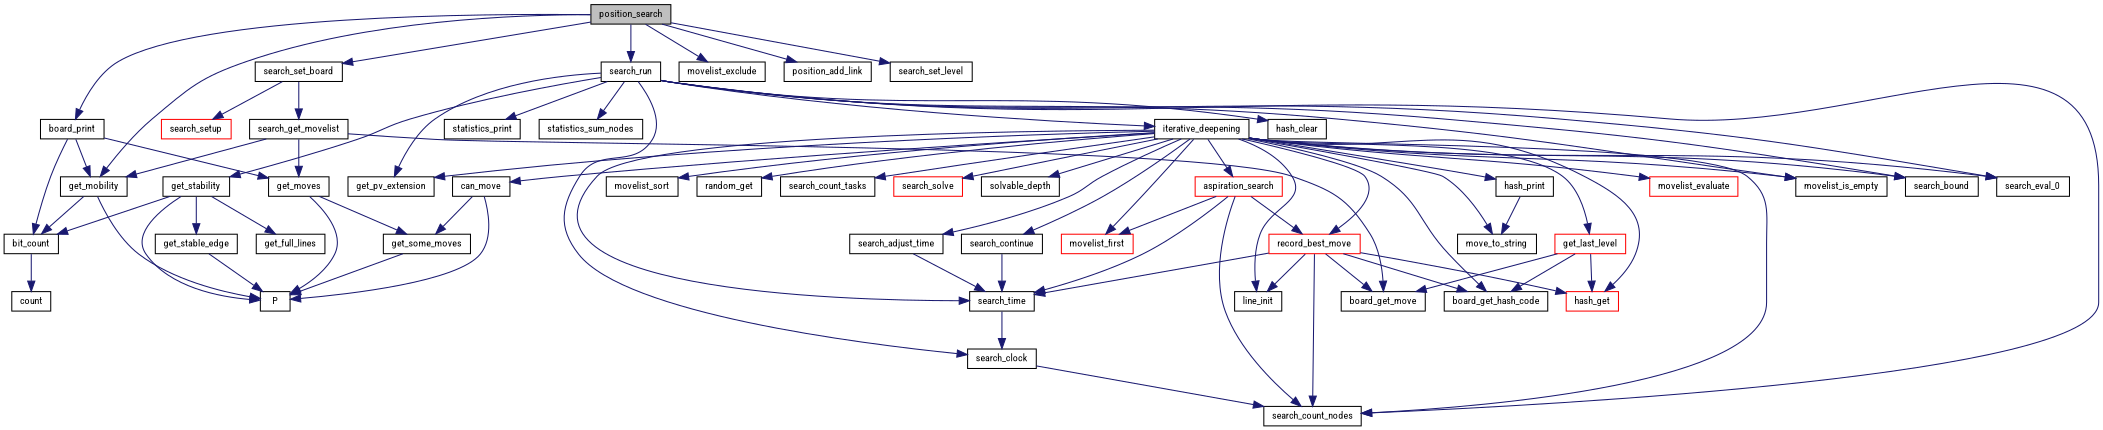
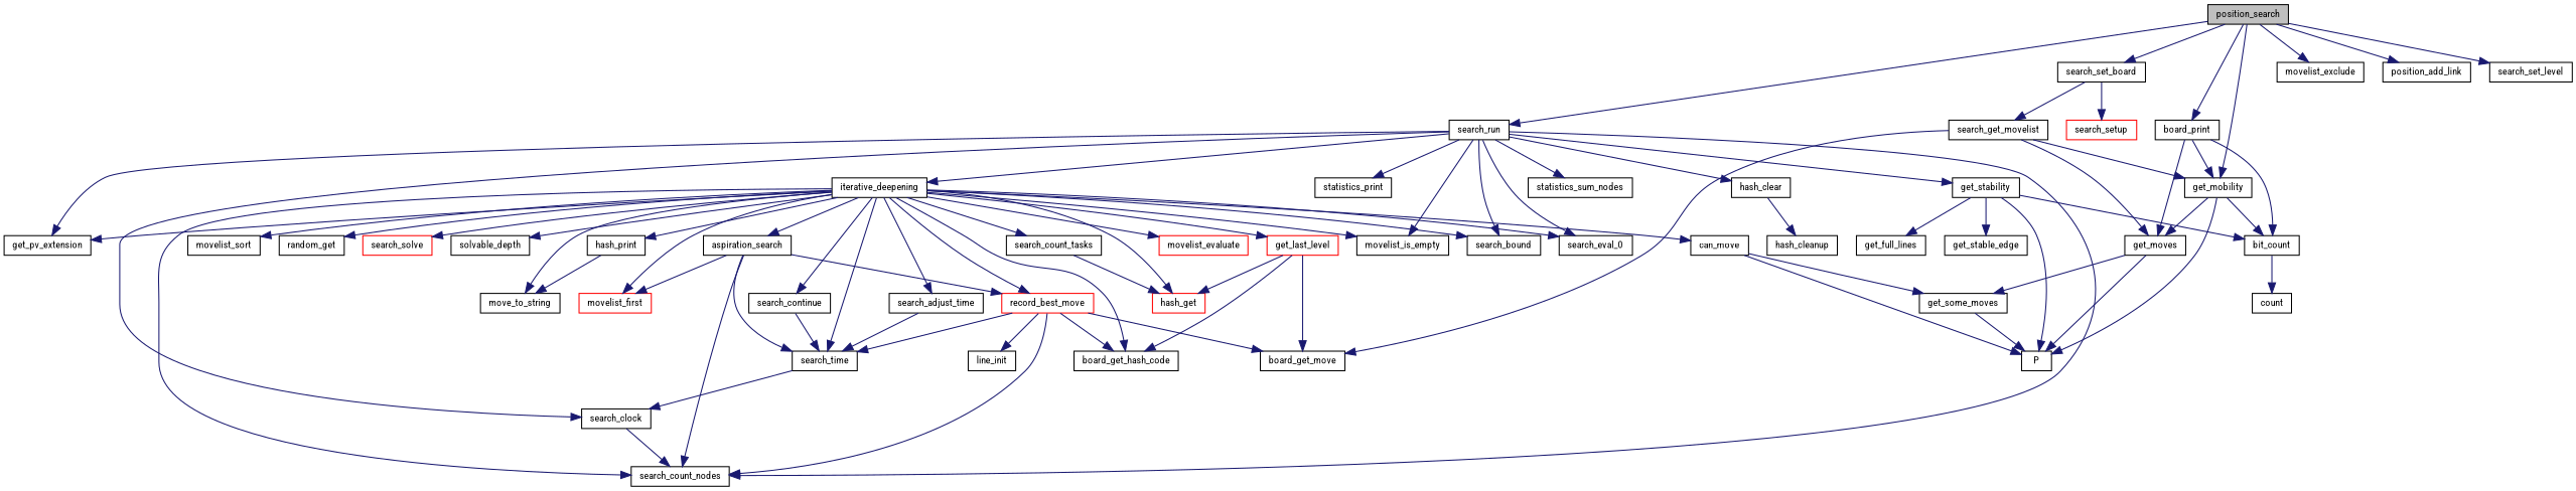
  digraph {
    fontname="Roboto Condensed"
    rankdir=TB
    node [color=black fontname="Roboto Condensed" fontsize=10 shape=record]
    edge [color=midnightblue fontname="Roboto Condensed" fontsize=10 labelfontname=FreeSans labelfontsize=10 style=solid]
    n1 [fillcolor=grey75 fontcolor=black height=0.2 label=position_search style=filled width=0.4]
    n2 [height=0.2 label=board_print width=0.4]
    n3 [height=0.2 label=get_mobility width=0.4]
    n4 [height=0.2 label=movelist_exclude width=0.4]
    n5 [height=0.2 label=position_add_link width=0.4]
    n6 [height=0.2 label=search_run width=0.4]
    n7 [height=0.2 label=search_set_board width=0.4]
    n8 [height=0.2 label=search_set_level width=0.4]
    n9 [height=0.2 label=bit_count width=0.4]
    n10 [height=0.2 label=get_moves width=0.4]
    n11 [height=0.2 label=P width=0.4]
    n12 [height=0.2 label=get_pv_extension width=0.4]
    n13 [height=0.2 label=get_stability width=0.4]
    n14 [height=0.2 label=hash_clear width=0.4]
    n15 [height=0.2 label=iterative_deepening width=0.4]
    n16 [height=0.2 label=search_count_nodes width=0.4]
    n17 [height=0.2 label=search_clock width=0.4]
    n18 [height=0.2 label=movelist_is_empty width=0.4]
    n19 [height=0.2 label=search_bound width=0.4]
    n20 [height=0.2 label=search_eval_0 width=0.4]
    n21 [height=0.2 label=statistics_print width=0.4]
    n22 [height=0.2 label=statistics_sum_nodes width=0.4]
    n23 [height=0.2 label=search_get_movelist width=0.4]
    n24 [color=red height=0.2 label=search_setup width=0.4]
    n25 [height=0.2 label=count width=0.4]
    n26 [height=0.2 label=get_some_moves width=0.4]
    n27 [height=0.2 label=get_full_lines width=0.4]
    n28 [height=0.2 label=get_stable_edge width=0.4]
-   n30 [color=red height=0.2 label=aspiration_search width=0.4]
+   n29 [height=0.2 label=hash_cleanup width=0.4]
+   n30 [height=0.2 label=aspiration_search width=0.4]
    n31 [color=red height=0.2 label=movelist_first width=0.4]
    n32 [color=red height=0.2 label=record_best_move width=0.4]
    n33 [height=0.2 label=board_get_hash_code width=0.4]
    n34 [color=red height=0.2 label=hash_get width=0.4]
    n35 [height=0.2 label=line_init width=0.4]
    n36 [height=0.2 label=search_time width=0.4]
    n37 [height=0.2 label=can_move width=0.4]
    n38 [color=red height=0.2 label=get_last_level width=0.4]
    n39 [height=0.2 label=hash_print width=0.4]
    n40 [height=0.2 label=move_to_string width=0.4]
    n41 [color=red height=0.2 label=movelist_evaluate width=0.4]
    n42 [height=0.2 label=movelist_sort width=0.4]
    n43 [height=0.2 label=random_get width=0.4]
    n44 [height=0.2 label=search_adjust_time width=0.4]
    n45 [height=0.2 label=search_continue width=0.4]
    n46 [height=0.2 label=search_count_tasks width=0.4]
    n47 [color=red height=0.2 label=search_solve width=0.4]
    n48 [height=0.2 label=solvable_depth width=0.4]
    n49 [height=0.2 label=board_get_move width=0.4]
    n1 -> n2
    n1 -> n3
    n1 -> n4
    n1 -> n5
    n1 -> n6
    n1 -> n7
    n1 -> n8
    n2 -> n3
    n2 -> n9
    n2 -> n10
    n3 -> n9
+   n3 -> n10
    n3 -> n11
    n6 -> n12
    n6 -> n13
    n6 -> n14
    n6 -> n15
    n6 -> n16
    n6 -> n17
    n6 -> n18
    n6 -> n19
    n6 -> n20
    n6 -> n21
    n6 -> n22
    n7 -> n23
    n7 -> n24
    n9 -> n25
    n10 -> n11
    n10 -> n26
    n13 -> n9
    n13 -> n11
    n13 -> n27
    n13 -> n28
+   n14 -> n29
    n15 -> n12
    n15 -> n16
    n15 -> n18
    n15 -> n19
    n15 -> n20
    n15 -> n30
    n15 -> n31
    n15 -> n32
    n15 -> n33
    n15 -> n34
-   n15 -> n35
    n15 -> n36
    n15 -> n37
    n15 -> n38
    n15 -> n39
    n15 -> n40
    n15 -> n41
    n15 -> n42
    n15 -> n43
    n15 -> n44
    n15 -> n45
    n15 -> n46
    n15 -> n47
    n15 -> n48
    n17 -> n16
    n23 -> n3
    n23 -> n10
    n23 -> n49
    n26 -> n11
-   n28 -> n11
    n30 -> n16
    n30 -> n31
    n30 -> n32
    n30 -> n36
    n32 -> n16
    n32 -> n33
-   n32 -> n34
+   n46 -> n34
    n32 -> n35
    n32 -> n36
    n32 -> n49
    n36 -> n17
    n37 -> n11
    n37 -> n26
    n38 -> n33
    n38 -> n34
    n38 -> n49
    n39 -> n40
    n44 -> n36
    n45 -> n36
  }
